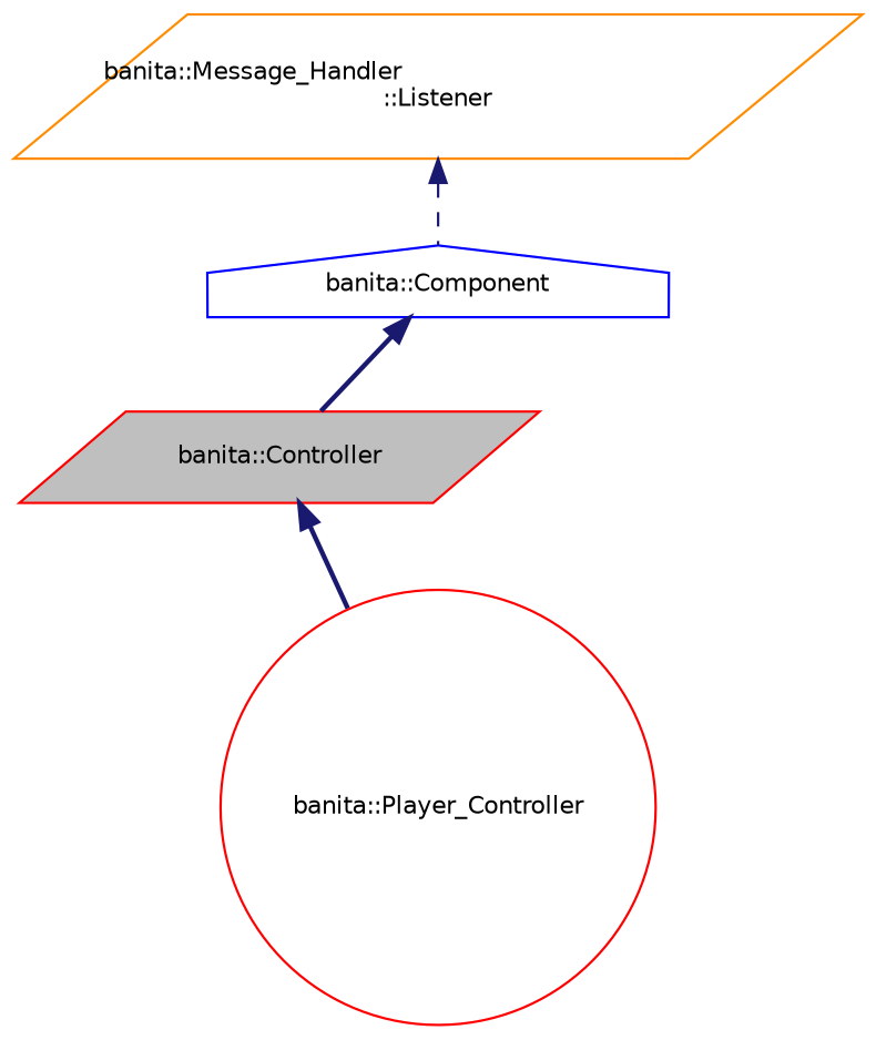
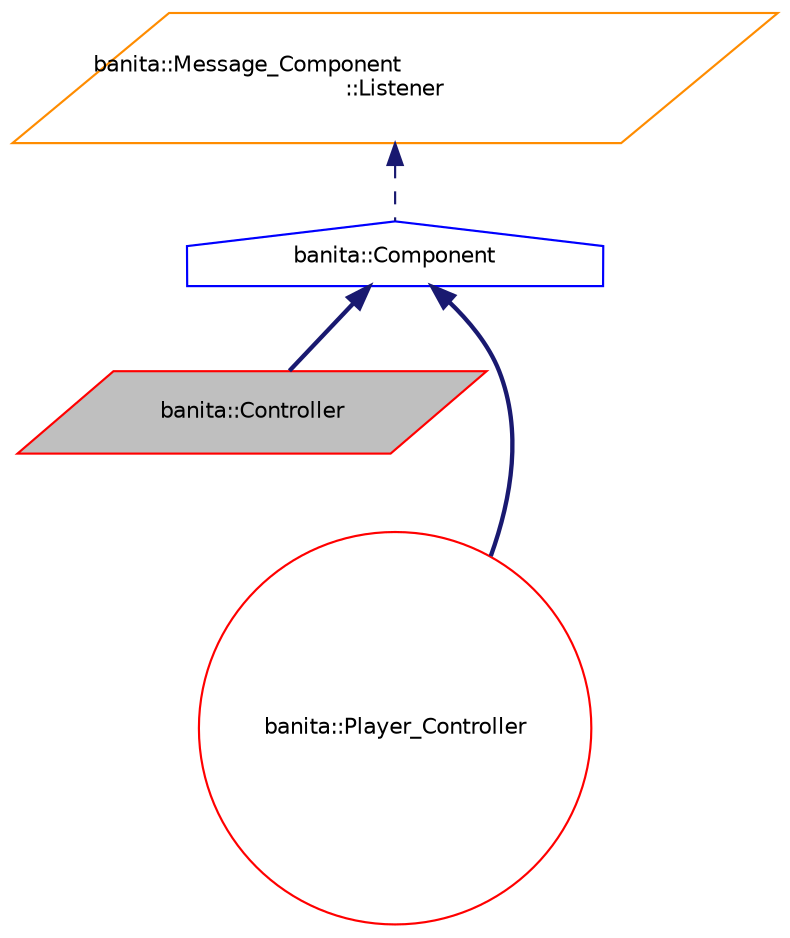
  digraph {
    node [color=red fillcolor=white fontname=Helvetica fontsize=10 shape=parallelogram style=filled]
    edge [color=midnightblue dir=back fontname=Helvetica fontsize=10 labelfontname=Helvetica labelfontsize=10 style=bold]
    n1 [fillcolor=grey75 fontcolor=black height=0.2 label="banita::Controller" width=0.4]
    n2 [height=0.2 label="banita::Player_Controller" shape=circle width=0.4]
    n3 [color=blue height=0.2 label="banita::Component" shape=house width=0.4]
-   n4 [color=darkorange height=0.2 label="banita::Message_Handler\l::Listener" width=0.4]
-   n1 -> n2
+   n4 [color=darkorange height=0.2 label="banita::Message_Component\l::Listener" width=0.4]
+   n3 -> n2
    n3 -> n1
    n4 -> n3 [style=dashed]
  }
